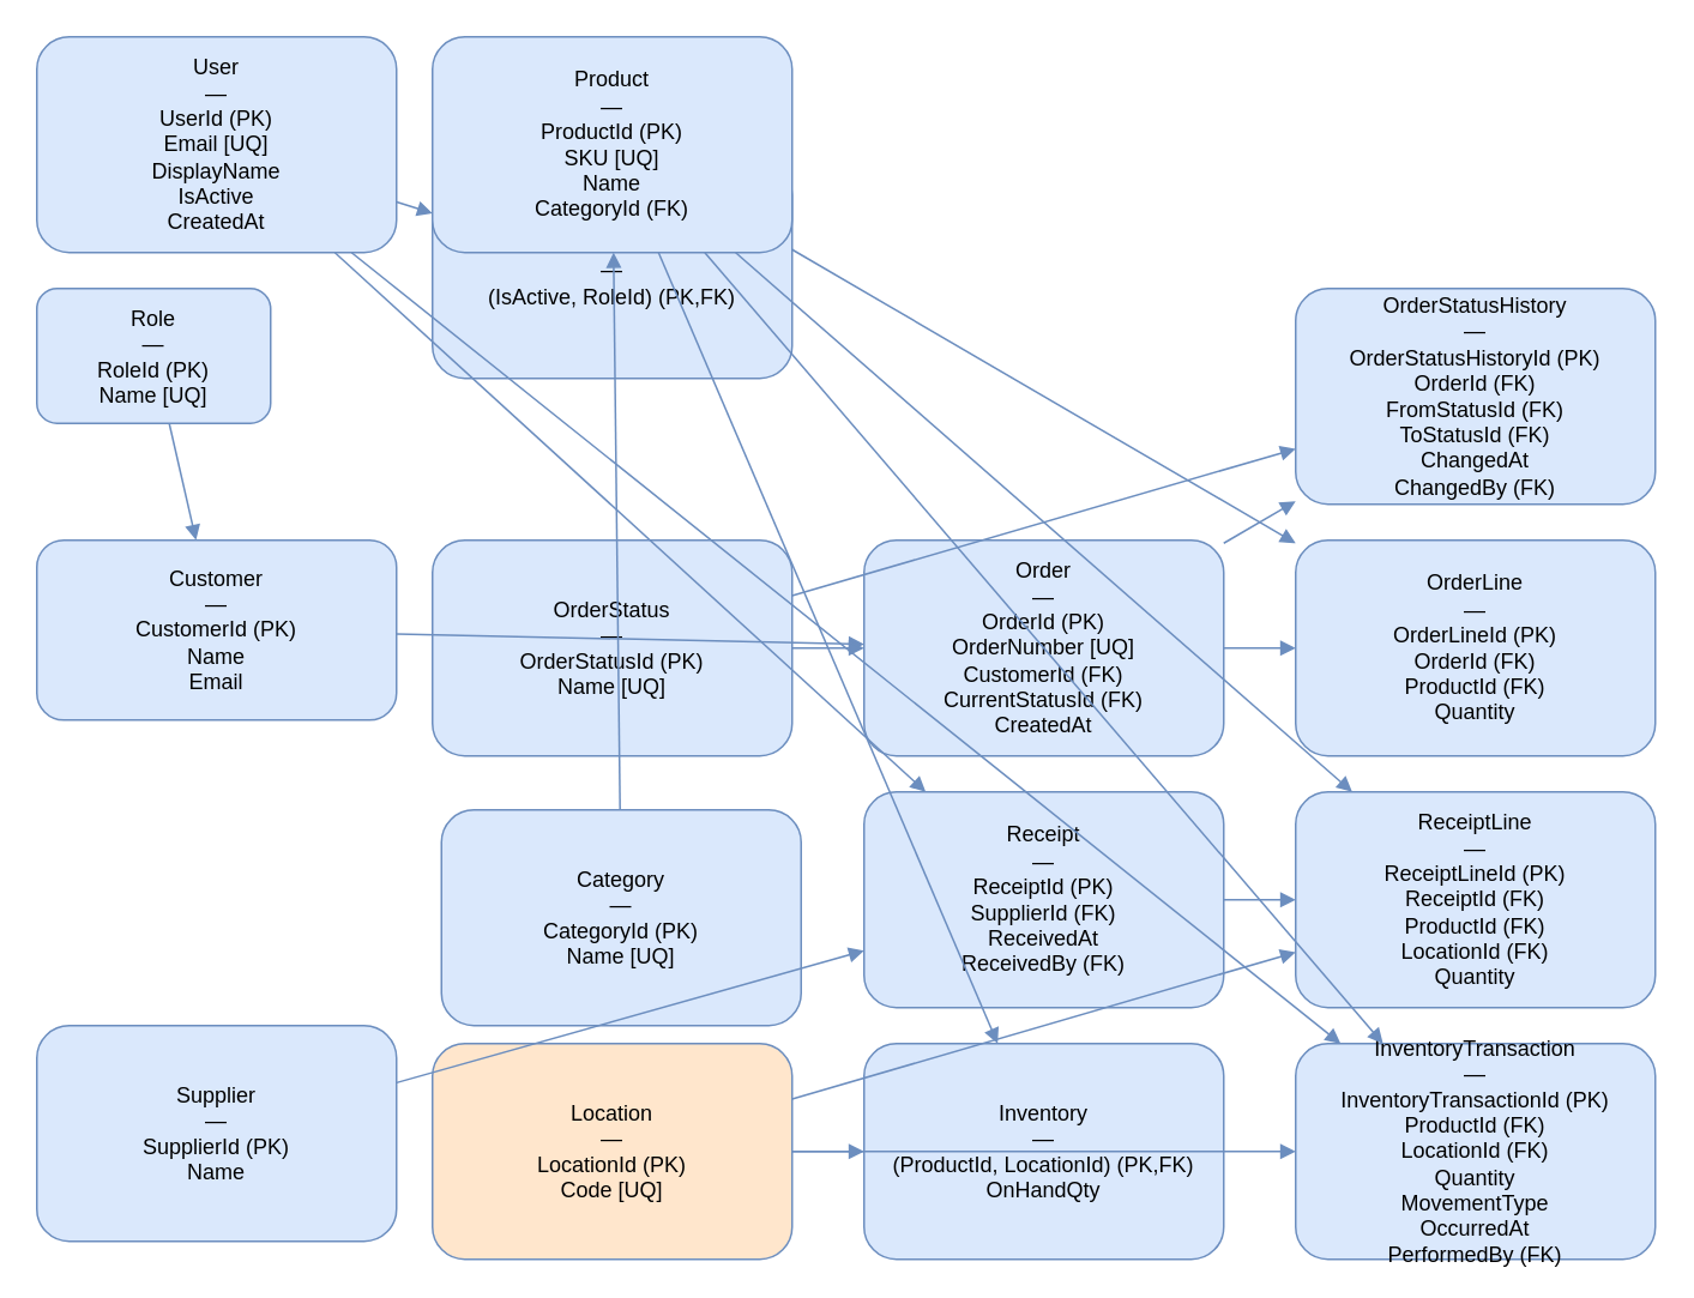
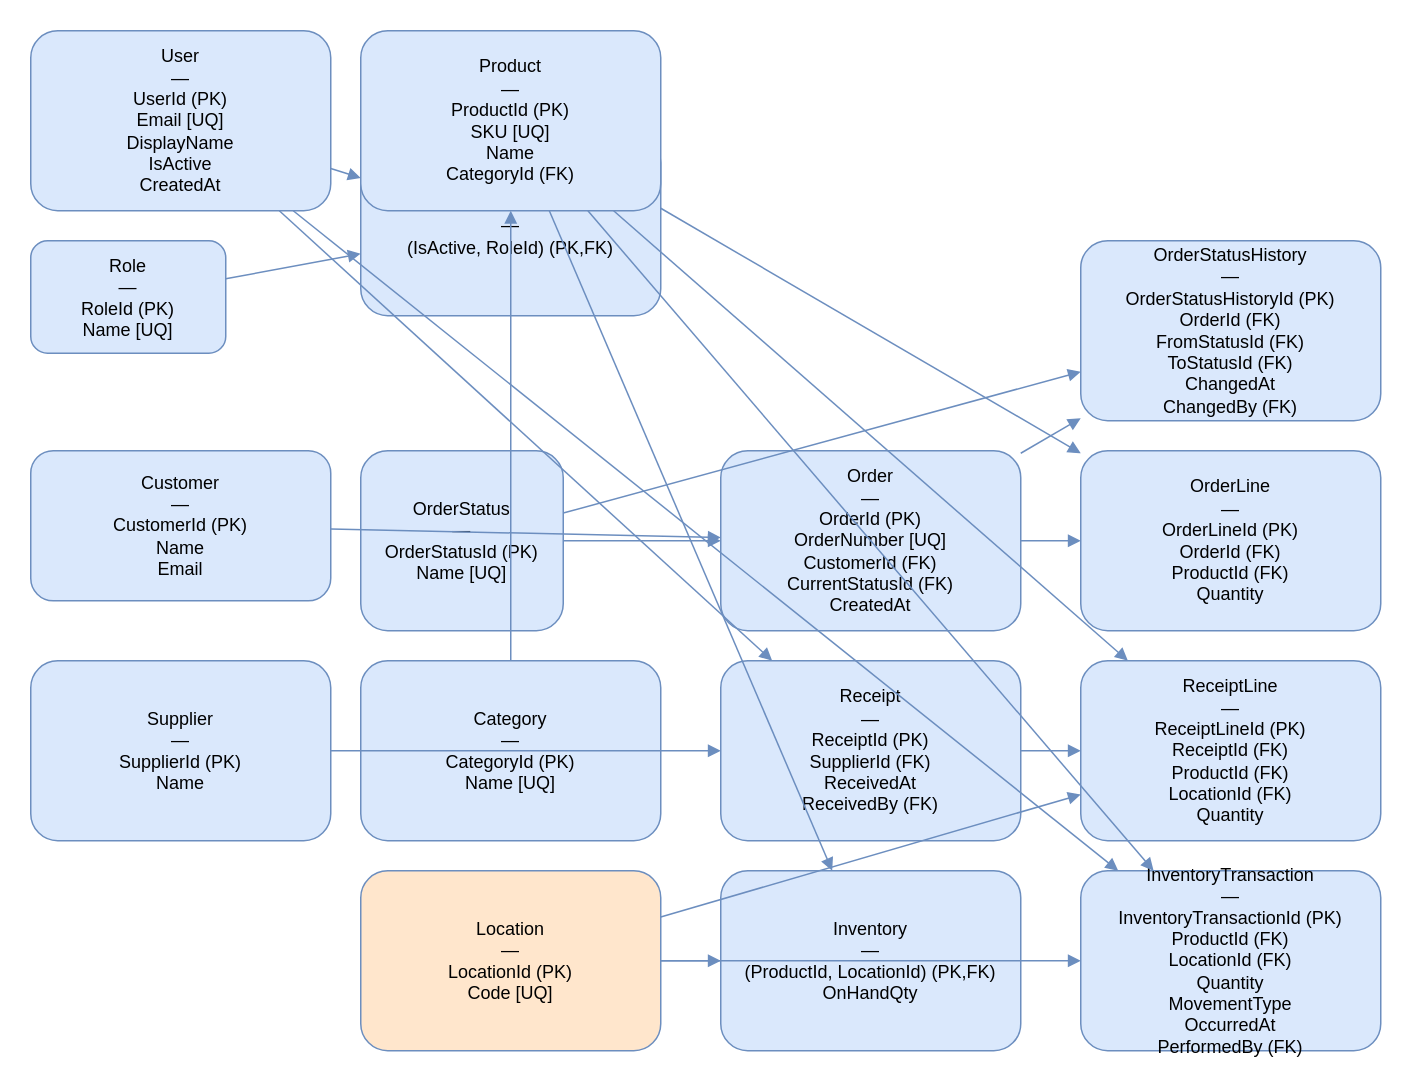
  <mxCell id="0" />
  <mxCell id="1" parent="0" />
  <mxCell id="2" value="User&lt;br/&gt;—&lt;br/&gt;UserId (PK)&lt;br/&gt;Email [UQ]&lt;br/&gt;DisplayName&lt;br/&gt;IsActive&lt;br/&gt;CreatedAt" style="rounded=1;whiteSpace=wrap;html=1;fillColor=#dae8fc;strokeColor=#6c8ebf;" vertex="1" parent="1"><mxGeometry x="20" y="20" width="200" height="120" as="geometry" /></mxCell>
  <mxCell id="3" value="Role&lt;br/&gt;—&lt;br/&gt;RoleId (PK)&lt;br/&gt;Name [UQ]" style="rounded=1;whiteSpace=wrap;html=1;fillColor=#dae8fc;strokeColor=#6c8ebf;" vertex="1" parent="1"><mxGeometry x="20" y="160" width="130" height="75" as="geometry" /></mxCell>
  <mxCell id="4" value="UserRole&lt;br/&gt;—&lt;br/&gt;(IsActive, RoleId) (PK,FK)" style="rounded=1;whiteSpace=wrap;html=1;fillColor=#dae8fc;strokeColor=#6c8ebf;" vertex="1" parent="1"><mxGeometry x="240" y="90" width="200" height="120" as="geometry" /></mxCell>
  <mxCell id="5" value="Customer&lt;br/&gt;—&lt;br/&gt;CustomerId (PK)&lt;br/&gt;Name&lt;br/&gt;Email" style="rounded=1;whiteSpace=wrap;html=1;fillColor=#dae8fc;strokeColor=#6c8ebf;" vertex="1" parent="1"><mxGeometry x="20" y="300" width="200" height="100" as="geometry" /></mxCell>
- <mxCell id="6" value="Supplier&lt;br/&gt;—&lt;br/&gt;SupplierId (PK)&lt;br/&gt;Name" style="rounded=1;whiteSpace=wrap;html=1;fillColor=#dae8fc;strokeColor=#6c8ebf;" vertex="1" parent="1"><mxGeometry x="20" y="570" width="200" height="120" as="geometry" /></mxCell>
- <mxCell id="7" value="OrderStatus&lt;br/&gt;—&lt;br/&gt;OrderStatusId (PK)&lt;br/&gt;Name [UQ]" style="rounded=1;whiteSpace=wrap;html=1;fillColor=#dae8fc;strokeColor=#6c8ebf;" vertex="1" parent="1"><mxGeometry x="240" y="300" width="200" height="120" as="geometry" /></mxCell>
+ <mxCell id="6" value="Supplier&lt;br/&gt;—&lt;br/&gt;SupplierId (PK)&lt;br/&gt;Name" style="rounded=1;whiteSpace=wrap;html=1;fillColor=#dae8fc;strokeColor=#6c8ebf;" vertex="1" parent="1"><mxGeometry x="20" y="440" width="200" height="120" as="geometry" /></mxCell>
+ <mxCell id="7" value="OrderStatus&lt;br/&gt;—&lt;br/&gt;OrderStatusId (PK)&lt;br/&gt;Name [UQ]" style="rounded=1;whiteSpace=wrap;html=1;fillColor=#dae8fc;strokeColor=#6c8ebf;" vertex="1" parent="1"><mxGeometry x="240" y="300" width="135" height="120" as="geometry" /></mxCell>
  <mxCell id="8" value="Product&lt;br/&gt;—&lt;br/&gt;ProductId (PK)&lt;br/&gt;SKU [UQ]&lt;br/&gt;Name&lt;br/&gt;CategoryId (FK)" style="rounded=1;whiteSpace=wrap;html=1;fillColor=#dae8fc;strokeColor=#6c8ebf;" vertex="1" parent="1"><mxGeometry x="240" y="20" width="200" height="120" as="geometry" /></mxCell>
- <mxCell id="9" value="Category&lt;br/&gt;—&lt;br/&gt;CategoryId (PK)&lt;br/&gt;Name [UQ]" style="rounded=1;whiteSpace=wrap;html=1;fillColor=#dae8fc;strokeColor=#6c8ebf;" vertex="1" parent="1"><mxGeometry x="245" y="450" width="200" height="120" as="geometry" /></mxCell>
+ <mxCell id="9" value="Category&lt;br/&gt;—&lt;br/&gt;CategoryId (PK)&lt;br/&gt;Name [UQ]" style="rounded=1;whiteSpace=wrap;html=1;fillColor=#dae8fc;strokeColor=#6c8ebf;" vertex="1" parent="1"><mxGeometry x="240" y="440" width="200" height="120" as="geometry" /></mxCell>
  <mxCell id="10" value="Location&lt;br/&gt;—&lt;br/&gt;LocationId (PK)&lt;br/&gt;Code [UQ]" style="rounded=1;whiteSpace=wrap;html=1;fillColor=#ffe6cc;strokeColor=#6c8ebf;" vertex="1" parent="1"><mxGeometry x="240" y="580" width="200" height="120" as="geometry" /></mxCell>
  <mxCell id="11" value="Order&lt;br/&gt;—&lt;br/&gt;OrderId (PK)&lt;br/&gt;OrderNumber [UQ]&lt;br/&gt;CustomerId (FK)&lt;br/&gt;CurrentStatusId (FK)&lt;br/&gt;CreatedAt" style="rounded=1;whiteSpace=wrap;html=1;fillColor=#dae8fc;strokeColor=#6c8ebf;" vertex="1" parent="1"><mxGeometry x="480" y="300" width="200" height="120" as="geometry" /></mxCell>
  <mxCell id="12" value="OrderLine&lt;br/&gt;—&lt;br/&gt;OrderLineId (PK)&lt;br/&gt;OrderId (FK)&lt;br/&gt;ProductId (FK)&lt;br/&gt;Quantity" style="rounded=1;whiteSpace=wrap;html=1;fillColor=#dae8fc;strokeColor=#6c8ebf;" vertex="1" parent="1"><mxGeometry x="720" y="300" width="200" height="120" as="geometry" /></mxCell>
  <mxCell id="13" value="OrderStatusHistory&lt;br/&gt;—&lt;br/&gt;OrderStatusHistoryId (PK)&lt;br/&gt;OrderId (FK)&lt;br/&gt;FromStatusId (FK)&lt;br/&gt;ToStatusId (FK)&lt;br/&gt;ChangedAt&lt;br/&gt;ChangedBy (FK)" style="rounded=1;whiteSpace=wrap;html=1;fillColor=#dae8fc;strokeColor=#6c8ebf;" vertex="1" parent="1"><mxGeometry x="720" y="160" width="200" height="120" as="geometry" /></mxCell>
  <mxCell id="14" value="Receipt&lt;br/&gt;—&lt;br/&gt;ReceiptId (PK)&lt;br/&gt;SupplierId (FK)&lt;br/&gt;ReceivedAt&lt;br/&gt;ReceivedBy (FK)" style="rounded=1;whiteSpace=wrap;html=1;fillColor=#dae8fc;strokeColor=#6c8ebf;" vertex="1" parent="1"><mxGeometry x="480" y="440" width="200" height="120" as="geometry" /></mxCell>
  <mxCell id="15" value="ReceiptLine&lt;br/&gt;—&lt;br/&gt;ReceiptLineId (PK)&lt;br/&gt;ReceiptId (FK)&lt;br/&gt;ProductId (FK)&lt;br/&gt;LocationId (FK)&lt;br/&gt;Quantity" style="rounded=1;whiteSpace=wrap;html=1;fillColor=#dae8fc;strokeColor=#6c8ebf;" vertex="1" parent="1"><mxGeometry x="720" y="440" width="200" height="120" as="geometry" /></mxCell>
  <mxCell id="16" value="Inventory&lt;br/&gt;—&lt;br/&gt;(ProductId, LocationId) (PK,FK)&lt;br/&gt;OnHandQty" style="rounded=1;whiteSpace=wrap;html=1;fillColor=#dae8fc;strokeColor=#6c8ebf;" vertex="1" parent="1"><mxGeometry x="480" y="580" width="200" height="120" as="geometry" /></mxCell>
  <mxCell id="17" value="InventoryTransaction&lt;br/&gt;—&lt;br/&gt;InventoryTransactionId (PK)&lt;br/&gt;ProductId (FK)&lt;br/&gt;LocationId (FK)&lt;br/&gt;Quantity&lt;br/&gt;MovementType&lt;br/&gt;OccurredAt&lt;br/&gt;PerformedBy (FK)" style="rounded=1;whiteSpace=wrap;html=1;fillColor=#dae8fc;strokeColor=#6c8ebf;" vertex="1" parent="1"><mxGeometry x="720" y="580" width="200" height="120" as="geometry" /></mxCell>
  <mxCell id="18" style="endArrow=block;endFill=1;strokeColor=#6c8ebf;" edge="1" parent="1" source="2" target="4"><mxGeometry relative="1" as="geometry" /></mxCell>
- <mxCell id="19" style="endArrow=block;endFill=1;strokeColor=#6c8ebf;" edge="1" parent="1" source="3" target="5"><mxGeometry relative="1" as="geometry" /></mxCell>
+ <mxCell id="19" style="endArrow=block;endFill=1;strokeColor=#6c8ebf;" edge="1" parent="1" source="3" target="4"><mxGeometry relative="1" as="geometry" /></mxCell>
  <mxCell id="20" style="endArrow=block;endFill=1;strokeColor=#6c8ebf;" edge="1" parent="1" source="5" target="11"><mxGeometry relative="1" as="geometry" /></mxCell>
  <mxCell id="21" style="endArrow=block;endFill=1;strokeColor=#6c8ebf;" edge="1" parent="1" source="11" target="12"><mxGeometry relative="1" as="geometry" /></mxCell>
  <mxCell id="22" style="endArrow=block;endFill=1;strokeColor=#6c8ebf;" edge="1" parent="1" source="8" target="12"><mxGeometry relative="1" as="geometry" /></mxCell>
  <mxCell id="23" style="endArrow=block;endFill=1;strokeColor=#6c8ebf;" edge="1" parent="1" source="7" target="13"><mxGeometry relative="1" as="geometry" /></mxCell>
  <mxCell id="24" style="endArrow=block;endFill=1;strokeColor=#6c8ebf;" edge="1" parent="1" source="11" target="13"><mxGeometry relative="1" as="geometry" /></mxCell>
  <mxCell id="25" style="endArrow=block;endFill=1;strokeColor=#6c8ebf;" edge="1" parent="1" source="7" target="11"><mxGeometry relative="1" as="geometry" /></mxCell>
  <mxCell id="26" style="endArrow=block;endFill=1;strokeColor=#6c8ebf;" edge="1" parent="1" source="8" target="16"><mxGeometry relative="1" as="geometry" /></mxCell>
  <mxCell id="27" style="endArrow=block;endFill=1;strokeColor=#6c8ebf;" edge="1" parent="1" source="10" target="16"><mxGeometry relative="1" as="geometry" /></mxCell>
  <mxCell id="28" style="endArrow=block;endFill=1;strokeColor=#6c8ebf;" edge="1" parent="1" source="8" target="17"><mxGeometry relative="1" as="geometry" /></mxCell>
  <mxCell id="29" style="endArrow=block;endFill=1;strokeColor=#6c8ebf;" edge="1" parent="1" source="10" target="17"><mxGeometry relative="1" as="geometry" /></mxCell>
  <mxCell id="30" style="endArrow=block;endFill=1;strokeColor=#6c8ebf;" edge="1" parent="1" source="2" target="17"><mxGeometry relative="1" as="geometry" /></mxCell>
  <mxCell id="31" style="endArrow=block;endFill=1;strokeColor=#6c8ebf;" edge="1" parent="1" source="6" target="14"><mxGeometry relative="1" as="geometry" /></mxCell>
  <mxCell id="32" style="endArrow=block;endFill=1;strokeColor=#6c8ebf;" edge="1" parent="1" source="14" target="15"><mxGeometry relative="1" as="geometry" /></mxCell>
  <mxCell id="33" style="endArrow=block;endFill=1;strokeColor=#6c8ebf;" edge="1" parent="1" source="8" target="15"><mxGeometry relative="1" as="geometry" /></mxCell>
  <mxCell id="34" style="endArrow=block;endFill=1;strokeColor=#6c8ebf;" edge="1" parent="1" source="10" target="15"><mxGeometry relative="1" as="geometry" /></mxCell>
  <mxCell id="35" style="endArrow=block;endFill=1;strokeColor=#6c8ebf;" edge="1" parent="1" source="2" target="14"><mxGeometry relative="1" as="geometry" /></mxCell>
  <mxCell id="36" style="endArrow=block;endFill=1;strokeColor=#6c8ebf;" edge="1" parent="1" source="9" target="8"><mxGeometry relative="1" as="geometry" /></mxCell>
